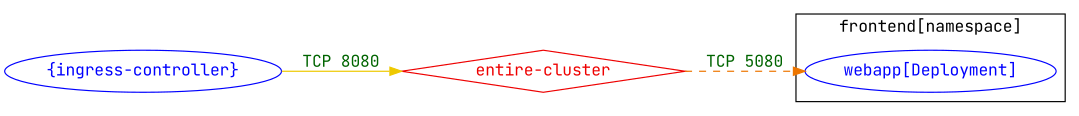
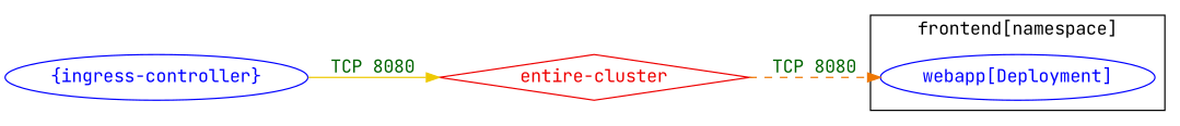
  digraph {
    fontname="JetBrains Mono"
    rankdir=LR
    node [color=blue fontcolor=blue fontname="JetBrains Mono"]
    edge [fontcolor=darkgreen fontname="JetBrains Mono" weight=1]
    n1 [label="webapp[Deployment]"]
    n2 [color=red2 fontcolor=red2 label="entire-cluster" shape=diamond]
    n3 [label="{ingress-controller}"]
    subgraph cluster_1 {
      color=black
      fontcolor=black
      label="frontend[namespace]"
      n1
    }
-   n2 -> n1 [color=darkorange2 label="TCP 5080" style=dashed]
+   n2 -> n1 [color=darkorange2 label="TCP 8080" style=dashed]
    n3 -> n2 [color=gold2 label="TCP 8080"]
  }
